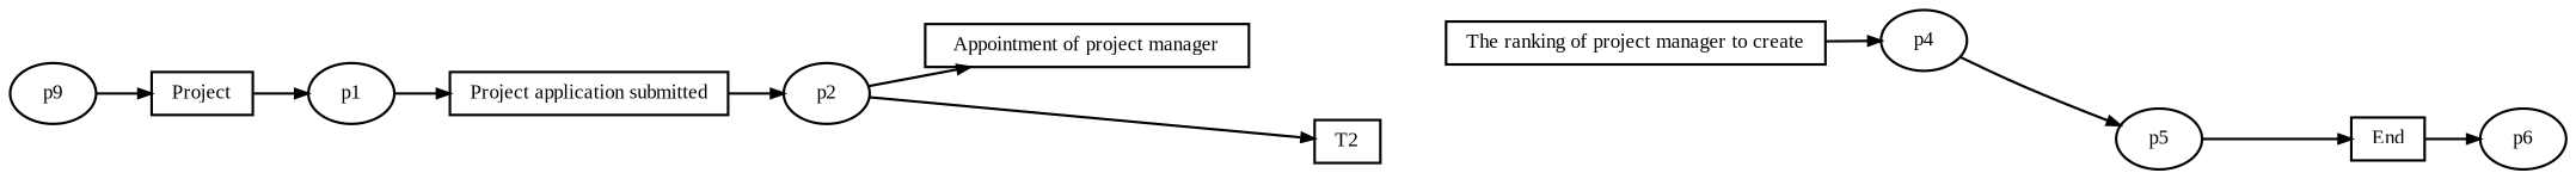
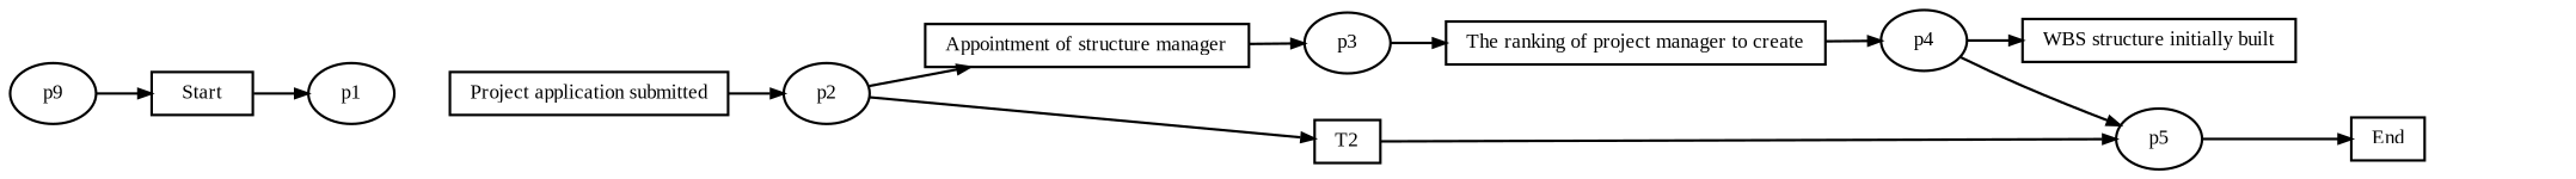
  digraph {
    fontname="Liberation Serif"
    fontsize=8
    rankdir=LR
    ranksep=.3
    remincross=true
    node [fontname="Liberation Serif" fontsize=8 shape=box]
    edge [arrowsize=0.5 fontname="Liberation Serif"]
    n1 [height=.2 label=End width=.2]
-   n2 [height=.2 label=p6 shape=oval width=.2]
+   n3 [height=.2 label="WBS structure initially built" width=.2]
    n4 [height=.2 label=p5 shape=oval width=.2]
    n5 [height=.2 label="The ranking of project manager to create" width=.2]
    n6 [height=.2 label=p4 shape=oval width=.2]
-   n7 [height=.2 label="Appointment of project manager" width=.2]
+   n7 [height=.2 label="Appointment of structure manager" width=.2]
+   n8 [height=.2 label=p3 shape=oval width=.2]
    n9 [height=.2 label=T2 width=.2]
    n10 [height=.2 label="Project application submitted" width=.2]
    n11 [height=.2 label=p2 shape=oval width=.2]
-   n12 [height=.2 label=Project width=.2]
+   n12 [height=.2 label=Start width=.2]
    n13 [height=.2 label=p1 shape=oval width=.2]
    n14 [height=.2 label=p9 shape=oval width=.2]
-   n1 -> n2
    n4 -> n1
    n5 -> n6
+   n6 -> n3
    n6 -> n4
+   n7 -> n8
+   n8 -> n5
+   n9 -> n4
    n10 -> n11
    n11 -> n7
    n11 -> n9
    n12 -> n13
-   n13 -> n10
    n14 -> n12
  }
